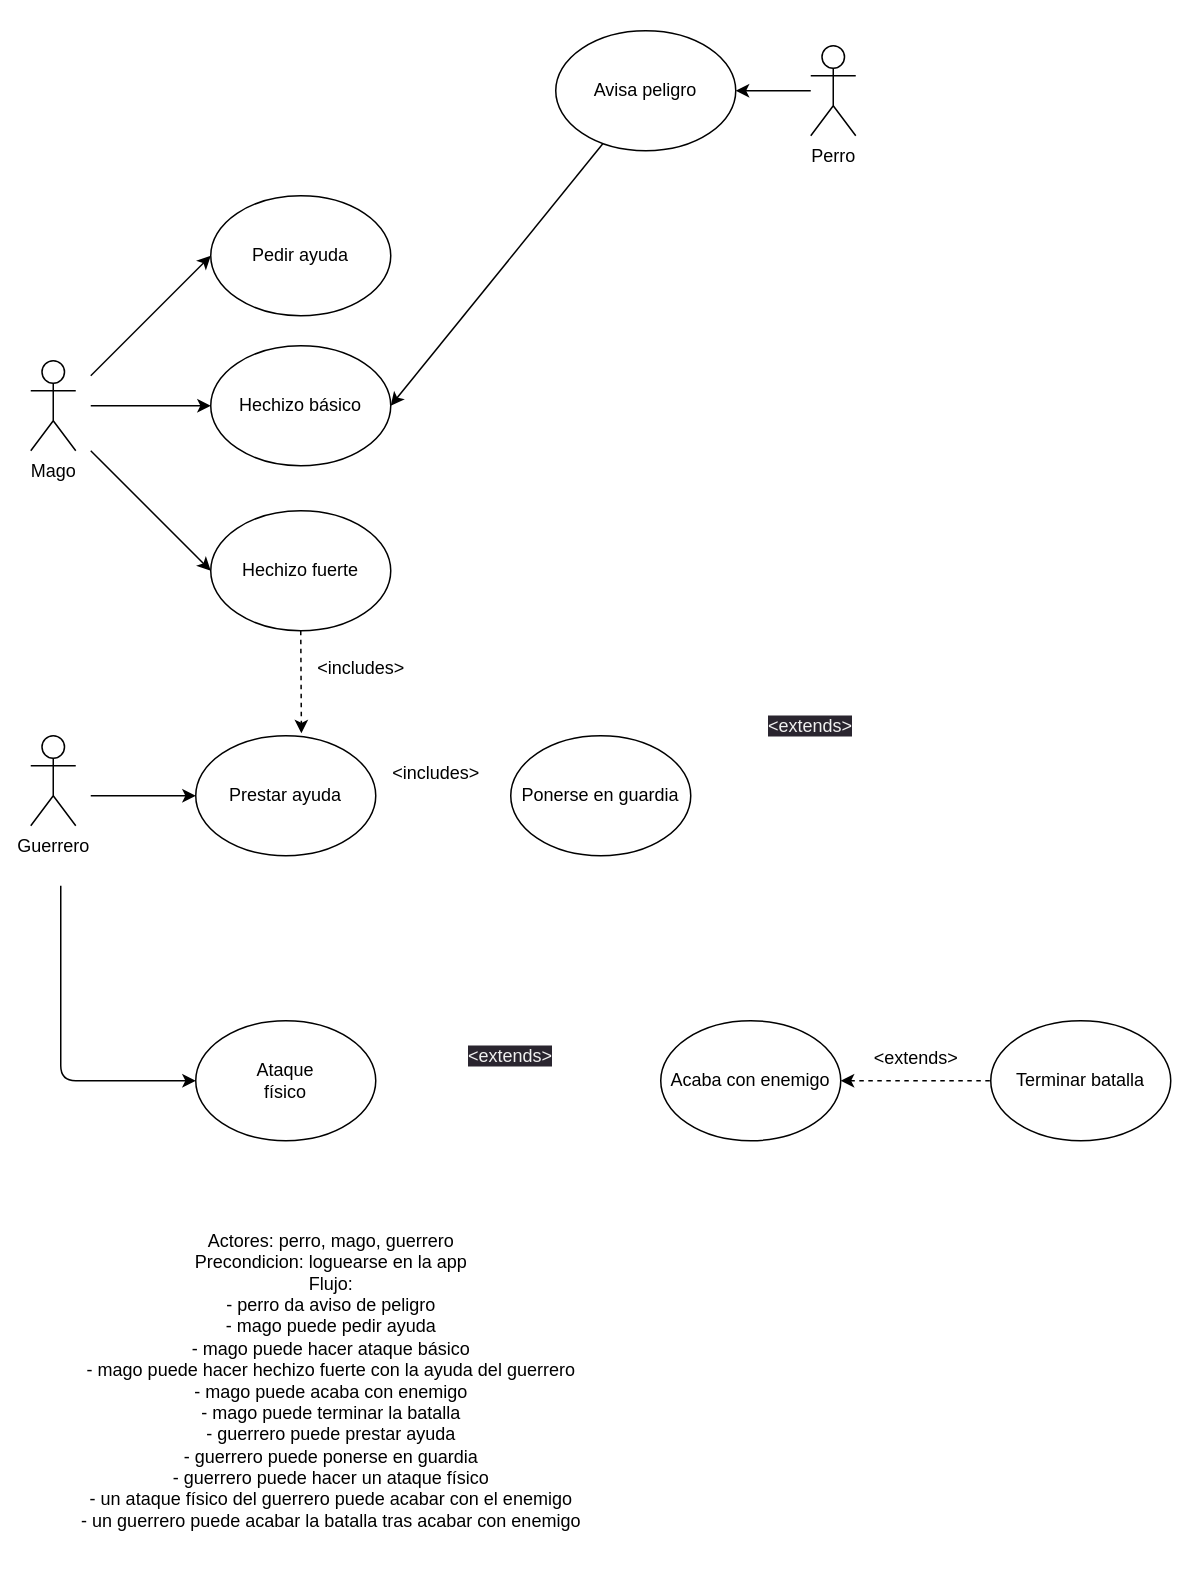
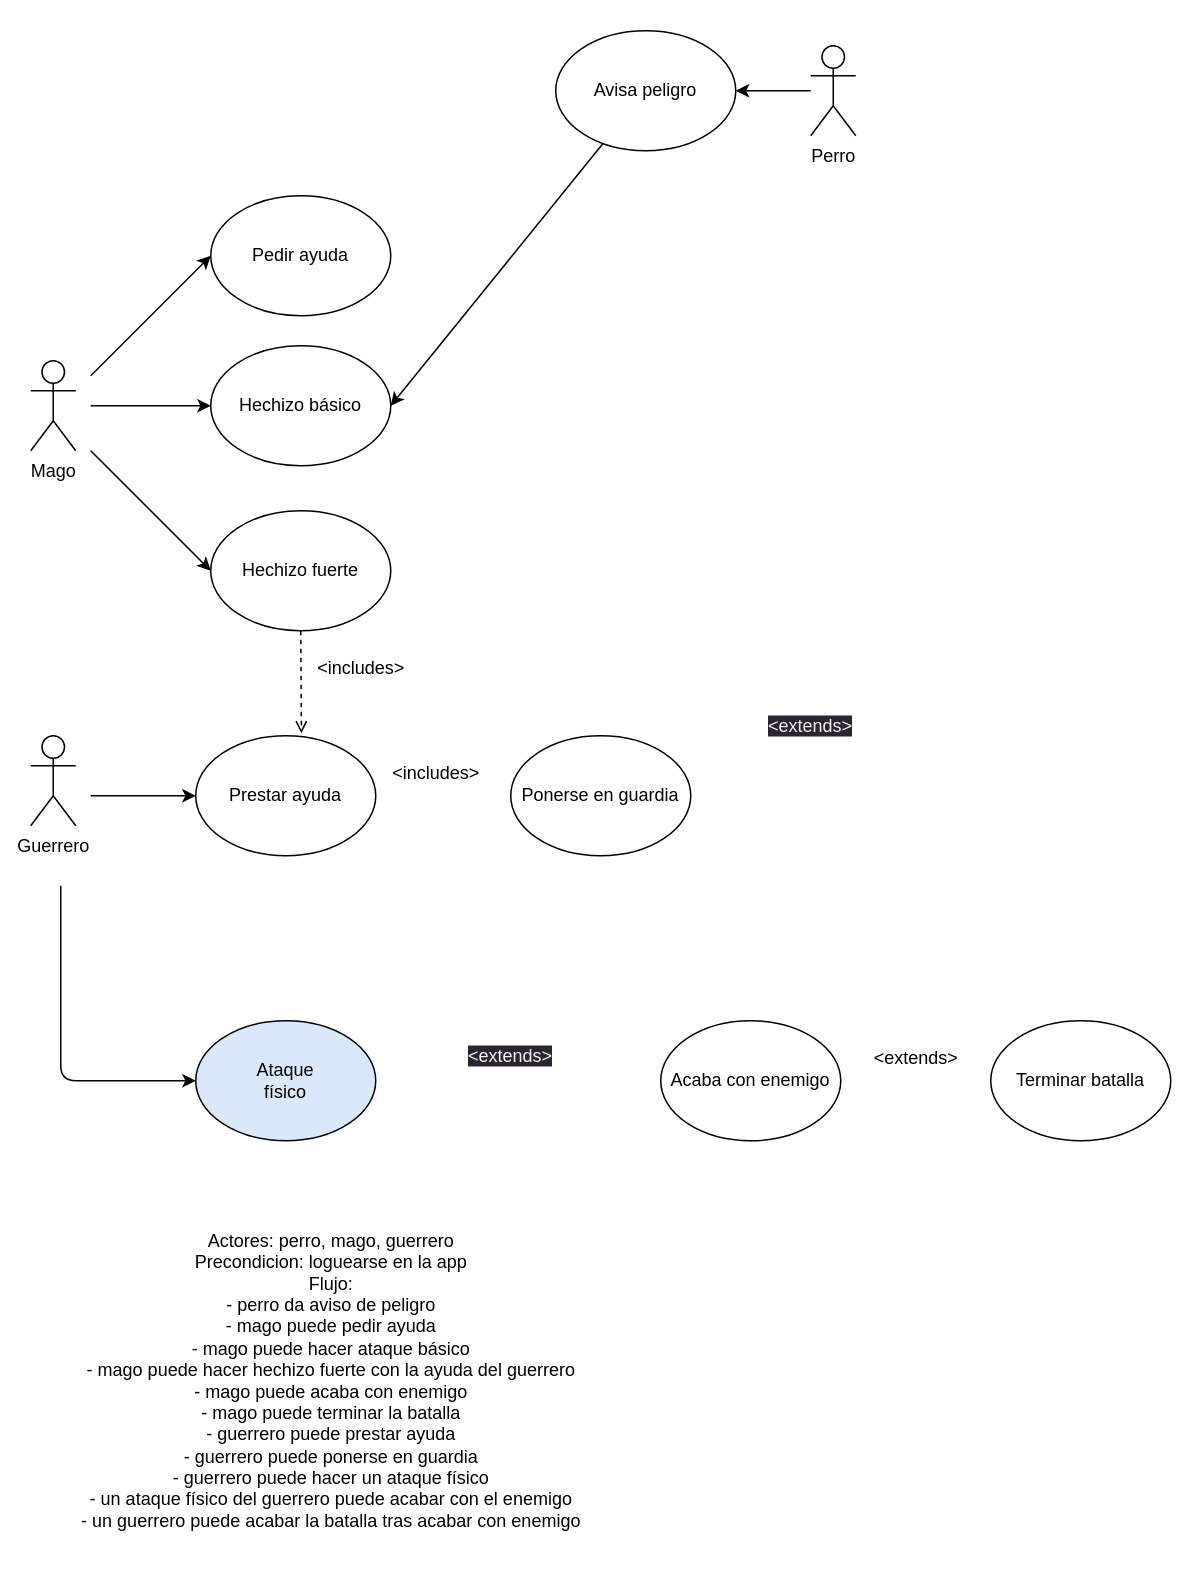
  <mxCell id="0" />
  <mxCell id="1" parent="0" />
  <mxCell id="2" value="Perro" style="shape=umlActor;verticalLabelPosition=bottom;verticalAlign=top;html=1;outlineConnect=0;" parent="1" vertex="1"><mxGeometry x="540" y="30" width="30" height="60" as="geometry" /></mxCell>
  <mxCell id="3" value="Mago&lt;br&gt;" style="shape=umlActor;verticalLabelPosition=bottom;verticalAlign=top;html=1;outlineConnect=0;" parent="1" vertex="1"><mxGeometry x="20" y="240" width="30" height="60" as="geometry" /></mxCell>
  <mxCell id="4" style="edgeStyle=none;html=1;endArrow=none;endFill=0;startArrow=classic;startFill=1;" parent="1" source="6" target="2" edge="1"><mxGeometry relative="1" as="geometry" /></mxCell>
  <mxCell id="5" style="edgeStyle=none;html=1;entryX=1;entryY=0.5;entryDx=0;entryDy=0;endArrow=classic;endFill=1;" parent="1" source="6" target="17" edge="1"><mxGeometry relative="1" as="geometry" /></mxCell>
  <mxCell id="6" value="Avisa peligro" style="ellipse;whiteSpace=wrap;html=1;" parent="1" vertex="1"><mxGeometry x="370" y="20" width="120" height="80" as="geometry" /></mxCell>
  <mxCell id="7" style="edgeStyle=none;html=1;exitX=0;exitY=0.5;exitDx=0;exitDy=0;endArrow=none;endFill=0;startArrow=classic;startFill=1;" parent="1" source="8" edge="1"><mxGeometry relative="1" as="geometry"><mxPoint x="60" y="250" as="targetPoint" /></mxGeometry></mxCell>
  <mxCell id="8" value="Pedir ayuda" style="ellipse;whiteSpace=wrap;html=1;" parent="1" vertex="1"><mxGeometry x="140" y="130" width="120" height="80" as="geometry" /></mxCell>
  <mxCell id="9" value="Guerrero" style="shape=umlActor;verticalLabelPosition=bottom;verticalAlign=top;html=1;outlineConnect=0;" parent="1" vertex="1"><mxGeometry x="20" y="490" width="30" height="60" as="geometry" /></mxCell>
  <mxCell id="10" style="edgeStyle=none;html=1;endArrow=none;endFill=0;startArrow=classic;startFill=1;" parent="1" source="11" edge="1"><mxGeometry relative="1" as="geometry"><mxPoint x="60" y="530" as="targetPoint" /></mxGeometry></mxCell>
  <mxCell id="11" value="Prestar ayuda" style="ellipse;whiteSpace=wrap;html=1;" parent="1" vertex="1"><mxGeometry x="130" y="490" width="120" height="80" as="geometry" /></mxCell>
- <mxCell id="12" style="edgeStyle=none;html=1;exitX=1;exitY=0.5;exitDx=0;exitDy=0;entryX=0;entryY=0.5;entryDx=0;entryDy=0;dashed=1;startArrow=classic;startFill=1;endArrow=none;endFill=0;" parent="1" source="13" target="15" edge="1"><mxGeometry relative="1" as="geometry" /></mxCell>
  <mxCell id="13" value="Acaba con enemigo" style="ellipse;whiteSpace=wrap;html=1;" parent="1" vertex="1"><mxGeometry x="440" y="680" width="120" height="80" as="geometry" /></mxCell>
  <mxCell id="14" value="&amp;lt;extends&amp;gt;" style="text;html=1;align=center;verticalAlign=middle;resizable=0;points=[];autosize=1;strokeColor=none;fillColor=none;" parent="1" vertex="1"><mxGeometry x="570" y="690" width="80" height="30" as="geometry" /></mxCell>
  <mxCell id="15" value="Terminar batalla" style="ellipse;whiteSpace=wrap;html=1;" parent="1" vertex="1"><mxGeometry x="660" y="680" width="120" height="80" as="geometry" /></mxCell>
  <mxCell id="16" style="edgeStyle=none;html=1;exitX=0;exitY=0.5;exitDx=0;exitDy=0;endArrow=none;endFill=0;startArrow=classic;startFill=1;" parent="1" source="17" edge="1"><mxGeometry relative="1" as="geometry"><mxPoint x="60" y="270" as="targetPoint" /></mxGeometry></mxCell>
  <mxCell id="17" value="Hechizo básico" style="ellipse;whiteSpace=wrap;html=1;" parent="1" vertex="1"><mxGeometry x="140" y="230" width="120" height="80" as="geometry" /></mxCell>
  <mxCell id="18" style="edgeStyle=none;html=1;exitX=0;exitY=0.5;exitDx=0;exitDy=0;endArrow=none;endFill=0;startArrow=classic;startFill=1;" parent="1" source="20" edge="1"><mxGeometry relative="1" as="geometry"><mxPoint x="60" y="300" as="targetPoint" /></mxGeometry></mxCell>
- <mxCell id="19" style="edgeStyle=none;html=1;exitX=0.5;exitY=1;exitDx=0;exitDy=0;entryX=0.587;entryY=-0.02;entryDx=0;entryDy=0;entryPerimeter=0;endArrow=classic;endFill=1;dashed=1;" parent="1" source="20" target="11" edge="1"><mxGeometry relative="1" as="geometry" /></mxCell>
+ <mxCell id="19" style="edgeStyle=none;html=1;exitX=0.5;exitY=1;exitDx=0;exitDy=0;entryX=0.587;entryY=-0.02;entryDx=0;entryDy=0;entryPerimeter=0;endArrow=open;endFill=1;dashed=1;" parent="1" source="20" target="11" edge="1"><mxGeometry relative="1" as="geometry" /></mxCell>
  <mxCell id="20" value="Hechizo fuerte" style="ellipse;whiteSpace=wrap;html=1;" parent="1" vertex="1"><mxGeometry x="140" y="340" width="120" height="80" as="geometry" /></mxCell>
  <mxCell id="21" value="&amp;lt;includes&amp;gt;" style="text;html=1;align=center;verticalAlign=middle;resizable=0;points=[];autosize=1;strokeColor=none;fillColor=none;" parent="1" vertex="1"><mxGeometry x="200" y="430" width="80" height="30" as="geometry" /></mxCell>
  <mxCell id="22" value="Ponerse en guardia" style="ellipse;whiteSpace=wrap;html=1;" parent="1" vertex="1"><mxGeometry x="340" y="490" width="120" height="80" as="geometry" /></mxCell>
  <mxCell id="23" value="&amp;lt;includes&amp;gt;" style="text;html=1;align=center;verticalAlign=middle;resizable=0;points=[];autosize=1;strokeColor=none;fillColor=none;" parent="1" vertex="1"><mxGeometry x="250" y="500" width="80" height="30" as="geometry" /></mxCell>
  <mxCell id="24" style="edgeStyle=none;html=1;exitX=0;exitY=0.5;exitDx=0;exitDy=0;startArrow=classic;startFill=1;endArrow=none;endFill=0;" parent="1" source="25" edge="1"><mxGeometry relative="1" as="geometry"><mxPoint x="40" y="590" as="targetPoint" /><Array as="points"><mxPoint x="40" y="720" /></Array></mxGeometry></mxCell>
- <mxCell id="25" value="Ataque&lt;br&gt;físico" style="ellipse;whiteSpace=wrap;html=1;" parent="1" vertex="1"><mxGeometry x="130" y="680" width="120" height="80" as="geometry" /></mxCell>
+ <mxCell id="25" value="Ataque&lt;br&gt;físico" style="ellipse;whiteSpace=wrap;html=1;fillColor=#dae8fc;" parent="1" vertex="1"><mxGeometry x="130" y="680" width="120" height="80" as="geometry" /></mxCell>
  <mxCell id="26" value="&lt;span style=&quot;color: rgb(240, 240, 240); font-family: Helvetica; font-size: 12px; font-style: normal; font-variant-ligatures: normal; font-variant-caps: normal; font-weight: 400; letter-spacing: normal; orphans: 2; text-align: center; text-indent: 0px; text-transform: none; widows: 2; word-spacing: 0px; -webkit-text-stroke-width: 0px; background-color: rgb(42, 37, 47); text-decoration-thickness: initial; text-decoration-style: initial; text-decoration-color: initial; float: none; display: inline !important;&quot;&gt;&amp;lt;extends&amp;gt;&lt;/span&gt;" style="text;whiteSpace=wrap;html=1;" parent="1" vertex="1"><mxGeometry x="510" y="470" width="90" height="40" as="geometry" /></mxCell>
  <mxCell id="27" value="&lt;span style=&quot;color: rgb(240, 240, 240); font-family: Helvetica; font-size: 12px; font-style: normal; font-variant-ligatures: normal; font-variant-caps: normal; font-weight: 400; letter-spacing: normal; orphans: 2; text-align: center; text-indent: 0px; text-transform: none; widows: 2; word-spacing: 0px; -webkit-text-stroke-width: 0px; background-color: rgb(42, 37, 47); text-decoration-thickness: initial; text-decoration-style: initial; text-decoration-color: initial; float: none; display: inline !important;&quot;&gt;&amp;lt;extends&amp;gt;&lt;/span&gt;" style="text;whiteSpace=wrap;html=1;" parent="1" vertex="1"><mxGeometry x="310" y="690" width="90" height="40" as="geometry" /></mxCell>
  <mxCell id="28" value="Actores: perro, mago, guerrero&lt;br&gt;Precondicion: loguearse en la app&lt;br&gt;Flujo:&lt;br&gt;- perro da aviso de peligro&lt;br&gt;- mago puede pedir ayuda&lt;br&gt;- mago puede hacer ataque básico&lt;br&gt;- mago puede hacer hechizo fuerte con la ayuda del guerrero&lt;br&gt;- mago puede acaba con enemigo&lt;br&gt;- mago puede terminar la batalla&lt;br&gt;- guerrero puede prestar ayuda&lt;br&gt;- guerrero puede ponerse en guardia&lt;br&gt;- guerrero puede hacer un ataque físico&lt;br&gt;- un ataque físico del guerrero puede acabar con el enemigo&lt;br&gt;- un guerrero puede acabar la batalla tras acabar con enemigo" style="text;html=1;align=center;verticalAlign=middle;resizable=0;points=[];autosize=1;strokeColor=none;fillColor=none;" vertex="1" parent="1"><mxGeometry x="40" y="810" width="360" height="220" as="geometry" /></mxCell>
